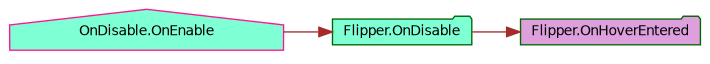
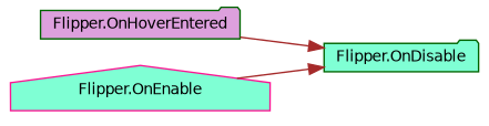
  digraph {
    rankdir=RL
    node [color=darkgreen fillcolor=aquamarine fontname=Helvetica fontsize=10 shape=folder style=filled]
    edge [color=brown dir=back fontname=Helvetica fontsize=10 labelfontname=Helvetica labelfontsize=10 style=solid]
    n1 [fillcolor=plum fontcolor=black height=0.2 label="Flipper.OnHoverEntered" width=0.4]
    n2 [height=0.2 label="Flipper.OnDisable" width=0.4]
-   n3 [color=deeppink height=0.2 label="OnDisable.OnEnable" shape=house width=0.4]
-   n1 -> n2
+   n3 [color=deeppink height=0.2 label="Flipper.OnEnable" shape=house width=0.4]
+   n2 -> n1
    n2 -> n3
  }
